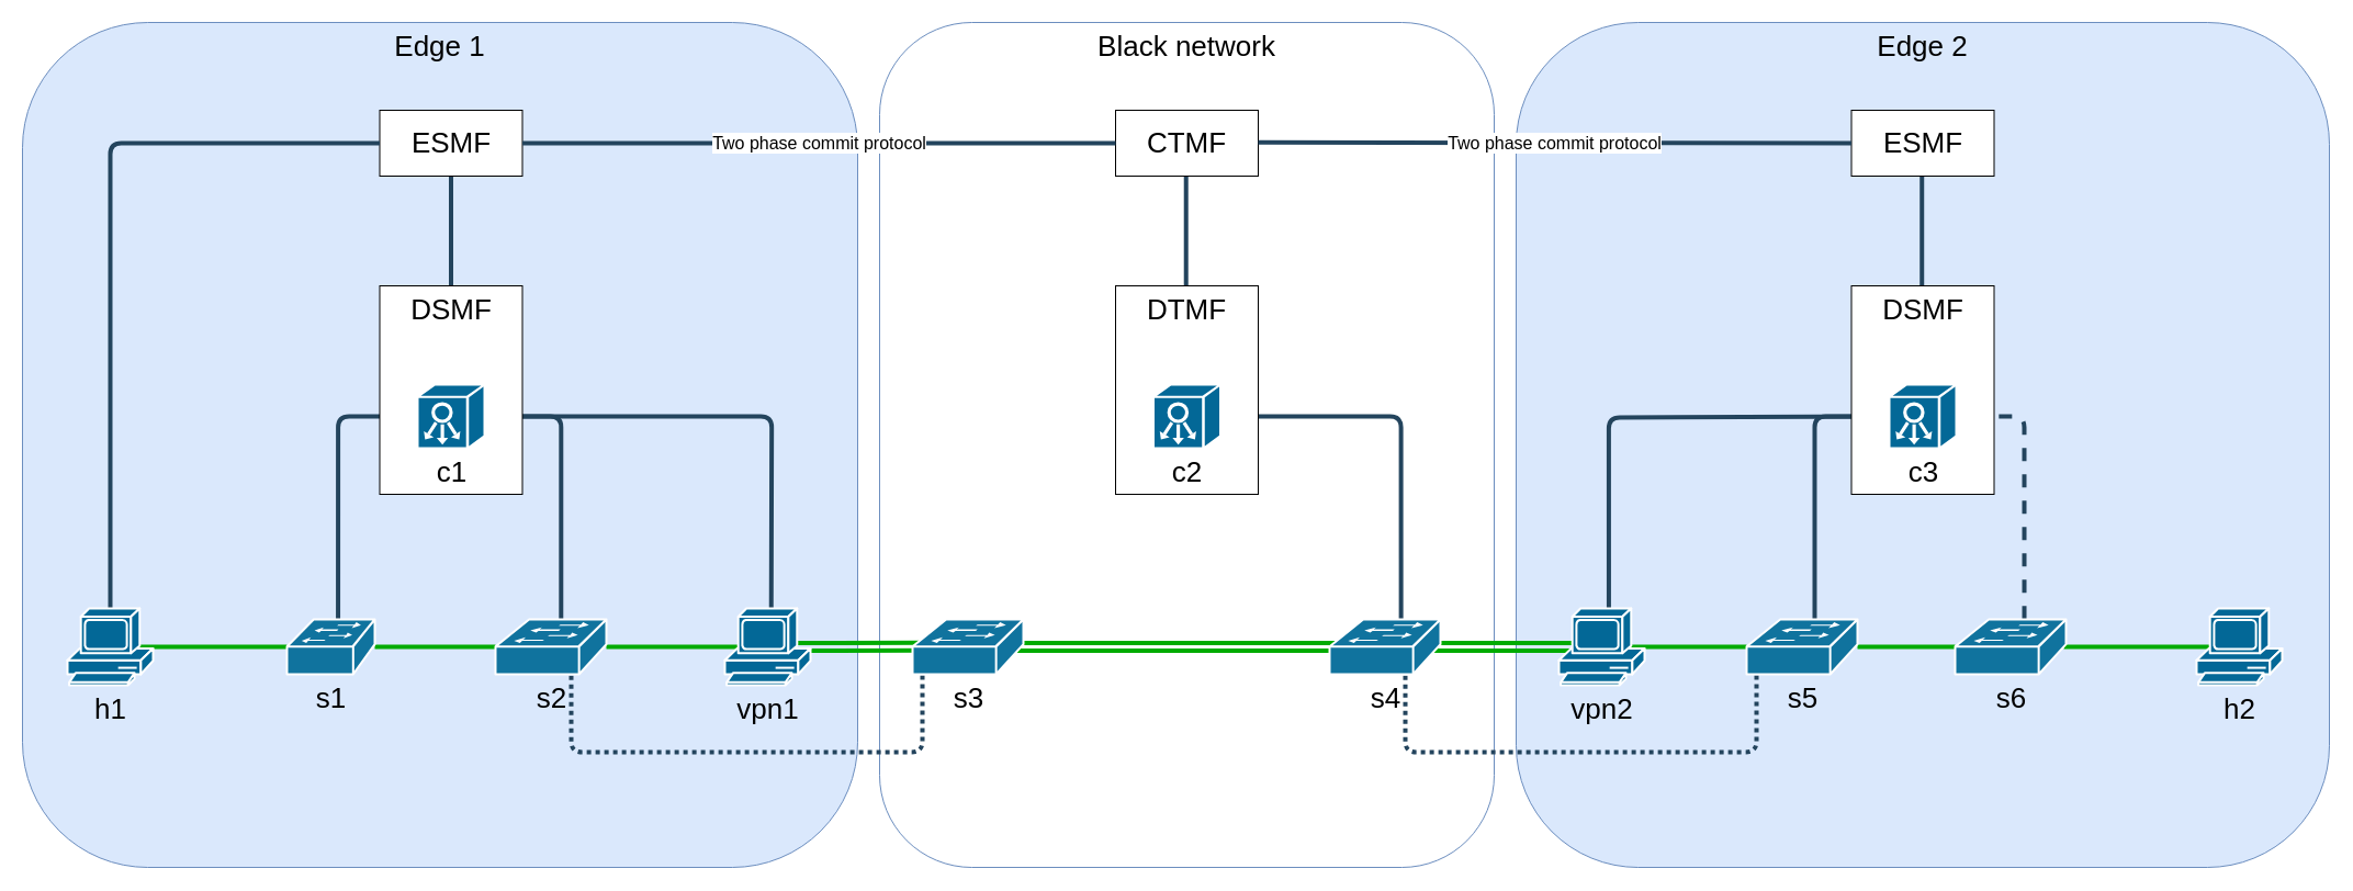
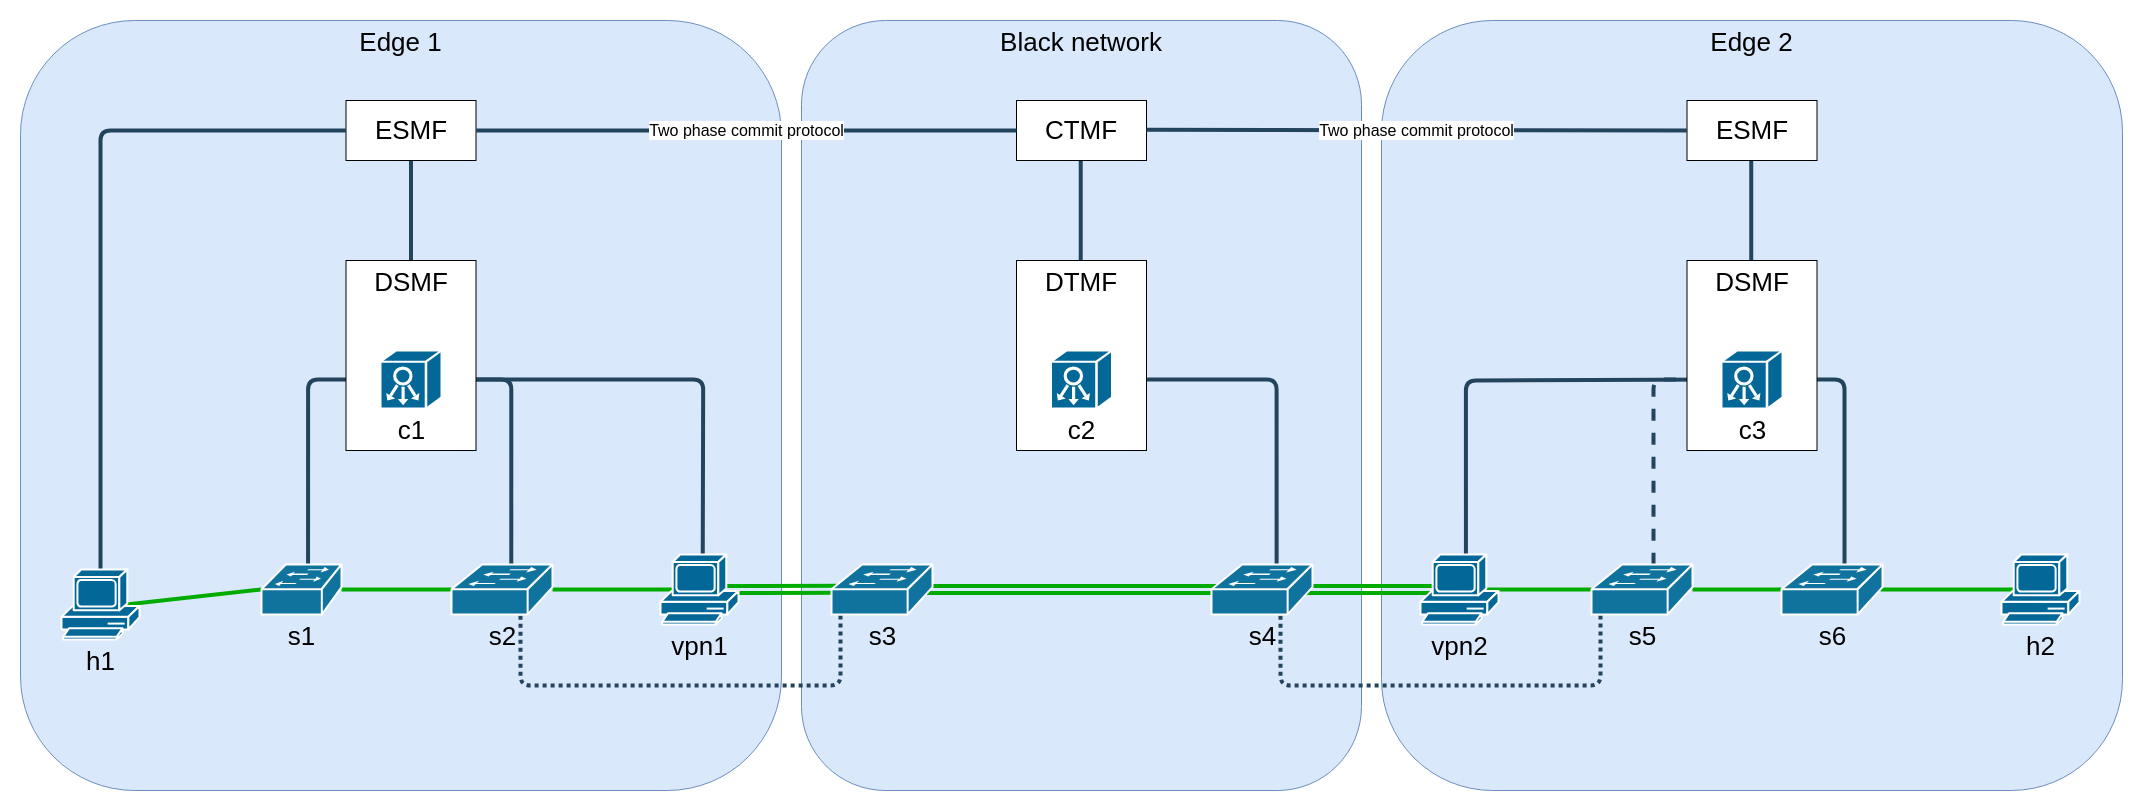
  <mxCell id="0" />
  <mxCell id="1" parent="0" />
  <mxCell id="2" value="Edge 2" style="rounded=1;whiteSpace=wrap;html=1;fillColor=#dae8fc;strokeColor=#6c8ebf;fontSize=26;verticalAlign=top;" parent="1" vertex="1"><mxGeometry x="1381" y="20" width="741" height="770" as="geometry" /></mxCell>
  <mxCell id="3" style="edgeStyle=orthogonalEdgeStyle;rounded=0;orthogonalLoop=1;jettySize=auto;html=1;exitX=0.5;exitY=0;exitDx=0;exitDy=0;exitPerimeter=0;entryX=0.5;entryY=1;entryDx=0;entryDy=0;endArrow=none;endFill=0;strokeWidth=4;strokeColor=#23445d;" parent="1" edge="1"><mxGeometry relative="1" as="geometry"><mxPoint x="1750.73" y="350" as="sourcePoint" /><mxPoint x="1750.73" y="160" as="targetPoint" /></mxGeometry></mxCell>
- <mxCell id="4" style="edgeStyle=orthogonalEdgeStyle;rounded=1;html=1;strokeColor=#23445D;endArrow=none;endFill=0;strokeWidth=4;exitX=0.624;exitY=-0.006;exitDx=0;exitDy=0;exitPerimeter=0;dashed=1;" parent="1" source="45" target="29" edge="1"><mxGeometry relative="1" as="geometry"><mxPoint x="731" y="679" as="sourcePoint" /><mxPoint x="642" y="679" as="targetPoint" /><Array as="points"><mxPoint x="1844" y="379" /></Array></mxGeometry></mxCell>
- <mxCell id="5" style="edgeStyle=orthogonalEdgeStyle;rounded=1;html=1;strokeColor=#23445D;endArrow=none;endFill=0;strokeWidth=4;exitX=0.614;exitY=0.007;exitDx=0;exitDy=0;exitPerimeter=0;" parent="1" source="40" target="29" edge="1"><mxGeometry relative="1" as="geometry"><mxPoint x="1540" y="862" as="sourcePoint" /><mxPoint x="1102" y="861" as="targetPoint" /><Array as="points"><mxPoint x="1653" y="379" /></Array></mxGeometry></mxCell>
+ <mxCell id="4" style="edgeStyle=orthogonalEdgeStyle;rounded=1;html=1;strokeColor=#23445D;endArrow=none;endFill=0;strokeWidth=4;exitX=0.624;exitY=-0.006;exitDx=0;exitDy=0;exitPerimeter=0;" parent="1" source="45" target="29" edge="1"><mxGeometry relative="1" as="geometry"><mxPoint x="731" y="679" as="sourcePoint" /><mxPoint x="642" y="679" as="targetPoint" /><Array as="points"><mxPoint x="1844" y="379" /></Array></mxGeometry></mxCell>
+ <mxCell id="5" style="edgeStyle=orthogonalEdgeStyle;rounded=1;html=1;strokeColor=#23445D;endArrow=none;endFill=0;strokeWidth=4;exitX=0.614;exitY=0.007;exitDx=0;exitDy=0;exitPerimeter=0;dashed=1;" parent="1" source="40" target="29" edge="1"><mxGeometry relative="1" as="geometry"><mxPoint x="1540" y="862" as="sourcePoint" /><mxPoint x="1102" y="861" as="targetPoint" /><Array as="points"><mxPoint x="1653" y="379" /></Array></mxGeometry></mxCell>
  <mxCell id="6" style="edgeStyle=orthogonalEdgeStyle;rounded=1;html=1;strokeColor=#23445D;endArrow=none;endFill=0;strokeWidth=4;exitX=0.638;exitY=-0.02;exitDx=0;exitDy=0;exitPerimeter=0;entryX=0;entryY=0.5;entryDx=0;entryDy=0;entryPerimeter=0;" parent="1" target="29" edge="1"><mxGeometry relative="1" as="geometry"><mxPoint x="1465.438" y="563" as="sourcePoint" /><mxPoint x="1102" y="861" as="targetPoint" /><Array as="points"><mxPoint x="1465" y="380" /></Array></mxGeometry></mxCell>
  <mxCell id="7" value="&lt;font style=&quot;font-size: 26px;&quot;&gt;DSMF&lt;/font&gt;" style="rounded=0;whiteSpace=wrap;html=1;verticalAlign=top;" parent="1" vertex="1"><mxGeometry x="1686.5" y="260" width="130" height="190" as="geometry" /></mxCell>
- <mxCell id="8" value="Black network" style="rounded=1;whiteSpace=wrap;html=1;fillColor=#ffffff;strokeColor=#6c8ebf;fontSize=26;verticalAlign=top;" parent="1" vertex="1"><mxGeometry x="801" y="20" width="560" height="770" as="geometry" /></mxCell>
+ <mxCell id="8" value="Black network" style="rounded=1;whiteSpace=wrap;html=1;fillColor=#dae8fc;strokeColor=#6c8ebf;fontSize=26;verticalAlign=top;" parent="1" vertex="1"><mxGeometry x="801" y="20" width="560" height="770" as="geometry" /></mxCell>
  <mxCell id="9" style="edgeStyle=orthogonalEdgeStyle;rounded=1;html=1;strokeColor=#23445D;endArrow=none;endFill=0;strokeWidth=4;exitX=1;exitY=0.5;exitDx=0;exitDy=0;exitPerimeter=0;entryX=0.645;entryY=0.009;entryDx=0;entryDy=0;entryPerimeter=0;" parent="1" source="35" target="41" edge="1"><mxGeometry relative="1" as="geometry"><mxPoint x="1102" y="861" as="sourcePoint" /><mxPoint x="602" y="639" as="targetPoint" /></mxGeometry></mxCell>
  <mxCell id="10" style="edgeStyle=orthogonalEdgeStyle;rounded=0;orthogonalLoop=1;jettySize=auto;html=1;exitX=0.5;exitY=0;exitDx=0;exitDy=0;exitPerimeter=0;entryX=0.5;entryY=1;entryDx=0;entryDy=0;endArrow=none;endFill=0;strokeWidth=4;strokeColor=#23445d;" parent="1" edge="1"><mxGeometry relative="1" as="geometry"><mxPoint x="1080.23" y="350" as="sourcePoint" /><mxPoint x="1080.23" y="160" as="targetPoint" /></mxGeometry></mxCell>
  <mxCell id="11" value="&lt;font style=&quot;font-size: 26px;&quot;&gt;DTMF&lt;/font&gt;" style="rounded=0;whiteSpace=wrap;html=1;verticalAlign=top;" parent="1" vertex="1"><mxGeometry x="1016" y="260" width="130" height="190" as="geometry" /></mxCell>
  <mxCell id="12" value="&lt;font style=&quot;font-size: 26px;&quot;&gt;Edge 1&lt;br&gt;&lt;/font&gt;" style="rounded=1;whiteSpace=wrap;html=1;fillColor=#dae8fc;strokeColor=#6c8ebf;verticalAlign=top;" parent="1" vertex="1"><mxGeometry x="20" y="20" width="761" height="770" as="geometry" /></mxCell>
  <mxCell id="13" style="edgeStyle=orthogonalEdgeStyle;rounded=1;html=1;strokeColor=#23445D;endArrow=none;endFill=0;strokeWidth=4;exitX=0.592;exitY=0.056;exitDx=0;exitDy=0;exitPerimeter=0;entryX=1;entryY=0.5;entryDx=0;entryDy=0;entryPerimeter=0;" parent="1" source="43" target="30" edge="1"><mxGeometry relative="1" as="geometry"><mxPoint x="661" y="609" as="sourcePoint" /><mxPoint x="572" y="609" as="targetPoint" /><Array as="points"><mxPoint x="511" y="379" /></Array></mxGeometry></mxCell>
  <mxCell id="14" style="edgeStyle=orthogonalEdgeStyle;rounded=1;html=1;strokeColor=#23445D;endArrow=none;endFill=0;strokeWidth=4;entryX=0.606;entryY=0.075;entryDx=0;entryDy=0;entryPerimeter=0;exitX=1;exitY=0.5;exitDx=0;exitDy=0;exitPerimeter=0;" parent="1" source="30" edge="1"><mxGeometry relative="1" as="geometry"><mxPoint x="671" y="619" as="sourcePoint" /><mxPoint x="702.206" y="567.75" as="targetPoint" /></mxGeometry></mxCell>
  <mxCell id="15" style="edgeStyle=orthogonalEdgeStyle;rounded=1;html=1;strokeColor=#23445D;endArrow=none;endFill=0;strokeWidth=4;exitX=0;exitY=0.5;exitDx=0;exitDy=0;exitPerimeter=0;entryX=0.582;entryY=0.05;entryDx=0;entryDy=0;entryPerimeter=0;" parent="1" source="30" target="44" edge="1"><mxGeometry relative="1" as="geometry"><mxPoint x="600" y="822" as="sourcePoint" /><mxPoint x="511" y="822" as="targetPoint" /></mxGeometry></mxCell>
  <mxCell id="16" style="edgeStyle=orthogonalEdgeStyle;rounded=0;orthogonalLoop=1;jettySize=auto;html=1;exitX=0.5;exitY=0;exitDx=0;exitDy=0;exitPerimeter=0;entryX=0.5;entryY=1;entryDx=0;entryDy=0;endArrow=none;endFill=0;strokeWidth=4;strokeColor=#23445d;" parent="1" source="30" target="27" edge="1"><mxGeometry relative="1" as="geometry" /></mxCell>
  <mxCell id="17" value="&lt;font style=&quot;font-size: 26px;&quot;&gt;DSMF&lt;/font&gt;" style="rounded=0;whiteSpace=wrap;html=1;verticalAlign=top;" parent="1" vertex="1"><mxGeometry x="345.5" y="260" width="130" height="190" as="geometry" /></mxCell>
  <mxCell id="18" style="edgeStyle=none;rounded=1;html=1;strokeColor=#00AB00;endArrow=none;endFill=0;strokeWidth=4" parent="1" target="44" edge="1"><mxGeometry relative="1" as="geometry"><mxPoint x="451" y="589" as="sourcePoint" /></mxGeometry></mxCell>
  <mxCell id="19" style="edgeStyle=none;rounded=1;html=1;strokeColor=#00AB00;endArrow=none;endFill=0;strokeWidth=4;exitX=0.16;exitY=0.5;exitDx=0;exitDy=0;exitPerimeter=0;" parent="1" source="36" target="43" edge="1"><mxGeometry relative="1" as="geometry"><mxPoint x="641" y="589" as="sourcePoint" /></mxGeometry></mxCell>
  <mxCell id="20" style="edgeStyle=none;rounded=1;html=1;strokeColor=#00AB00;endArrow=none;endFill=0;strokeWidth=4;entryX=0.83;entryY=0.5;entryDx=0;entryDy=0;entryPerimeter=0;shape=link;exitX=0.103;exitY=0.497;exitDx=0;exitDy=0;exitPerimeter=0;" parent="1" source="42" target="36" edge="1"><mxGeometry relative="1" as="geometry"><mxPoint x="831" y="589" as="sourcePoint" /><mxPoint x="742" y="589" as="targetPoint" /></mxGeometry></mxCell>
  <mxCell id="21" style="edgeStyle=none;rounded=1;html=1;strokeColor=#00AB00;endArrow=none;endFill=0;strokeWidth=4;shape=link;exitX=0.152;exitY=0.5;exitDx=0;exitDy=0;exitPerimeter=0;" parent="1" source="41" edge="1"><mxGeometry relative="1" as="geometry"><mxPoint x="1031.908" y="589.2" as="sourcePoint" /><mxPoint x="923" y="588.949" as="targetPoint" /></mxGeometry></mxCell>
  <mxCell id="22" style="edgeStyle=none;rounded=1;html=1;strokeColor=#00AB00;endArrow=none;endFill=0;strokeWidth=4;exitX=0.16;exitY=0.5;exitDx=0;exitDy=0;exitPerimeter=0;shape=link;" parent="1" source="37" edge="1"><mxGeometry relative="1" as="geometry"><mxPoint x="1421.48" y="589" as="sourcePoint" /><mxPoint x="1301" y="589" as="targetPoint" /></mxGeometry></mxCell>
  <mxCell id="23" style="edgeStyle=none;rounded=1;html=1;strokeColor=#00AB00;endArrow=none;endFill=0;strokeWidth=4;entryX=0.83;entryY=0.5;entryDx=0;entryDy=0;entryPerimeter=0;" parent="1" target="37" edge="1"><mxGeometry relative="1" as="geometry"><mxPoint x="1591" y="589" as="sourcePoint" /><mxPoint x="1502" y="589" as="targetPoint" /></mxGeometry></mxCell>
  <mxCell id="24" style="edgeStyle=none;rounded=1;html=1;strokeColor=#00AB00;endArrow=none;endFill=0;strokeWidth=4" parent="1" target="40" edge="1"><mxGeometry relative="1" as="geometry"><mxPoint x="1781" y="589" as="sourcePoint" /></mxGeometry></mxCell>
  <mxCell id="25" style="edgeStyle=none;rounded=1;html=1;strokeColor=#00AB00;endArrow=none;endFill=0;strokeWidth=4;exitX=0;exitY=0.5;exitDx=0;exitDy=0;exitPerimeter=0;entryX=0.83;entryY=0.5;entryDx=0;entryDy=0;entryPerimeter=0;" parent="1" source="44" target="47" edge="1"><mxGeometry relative="1" as="geometry"><mxPoint x="261" y="588.5" as="sourcePoint" /><mxPoint x="172" y="588.5" as="targetPoint" /></mxGeometry></mxCell>
  <mxCell id="26" style="edgeStyle=none;rounded=1;html=1;strokeColor=#00AB00;endArrow=none;endFill=0;strokeWidth=4;exitX=0.98;exitY=0.5;exitDx=0;exitDy=0;exitPerimeter=0;entryX=0.16;entryY=0.5;entryDx=0;entryDy=0;entryPerimeter=0;" parent="1" source="45" target="46" edge="1"><mxGeometry relative="1" as="geometry"><mxPoint x="2201" y="589" as="sourcePoint" /><mxPoint x="2112" y="588.5" as="targetPoint" /></mxGeometry></mxCell>
  <mxCell id="27" value="&lt;font style=&quot;font-size: 26px;&quot;&gt;ESMF&lt;/font&gt;" style="rounded=0;whiteSpace=wrap;html=1;" parent="1" vertex="1"><mxGeometry x="345.5" y="100" width="130" height="60" as="geometry" /></mxCell>
  <mxCell id="28" style="edgeStyle=orthogonalEdgeStyle;rounded=1;html=1;strokeColor=#23445D;endArrow=none;endFill=0;strokeWidth=4;entryX=0.5;entryY=0;entryDx=0;entryDy=0;entryPerimeter=0;" parent="1" source="27" target="47" edge="1"><mxGeometry relative="1" as="geometry"><mxPoint x="239" y="495.5" as="sourcePoint" /><mxPoint x="100" y="434" as="targetPoint" /></mxGeometry></mxCell>
  <mxCell id="29" value="c3" style="shape=mxgraph.cisco.controllers_and_modules.system_controller;sketch=0;html=1;pointerEvents=1;dashed=0;fillColor=#036897;strokeColor=#ffffff;strokeWidth=2;verticalLabelPosition=bottom;verticalAlign=top;align=center;outlineConnect=0;fontSize=26;" parent="1" vertex="1"><mxGeometry x="1721" y="350" width="61" height="58" as="geometry" /></mxCell>
  <mxCell id="30" value="c1" style="shape=mxgraph.cisco.controllers_and_modules.system_controller;sketch=0;html=1;pointerEvents=1;dashed=0;fillColor=#036897;strokeColor=#ffffff;strokeWidth=2;verticalLabelPosition=bottom;verticalAlign=top;align=center;outlineConnect=0;fontSize=26;" parent="1" vertex="1"><mxGeometry x="380" y="350" width="61" height="58" as="geometry" /></mxCell>
  <mxCell id="31" value="&lt;font style=&quot;font-size: 26px;&quot;&gt;ESMF&lt;/font&gt;" style="rounded=0;whiteSpace=wrap;html=1;" parent="1" vertex="1"><mxGeometry x="1686.5" y="100" width="130" height="60" as="geometry" /></mxCell>
  <mxCell id="32" value="&lt;font style=&quot;font-size: 26px;&quot;&gt;CTMF&lt;/font&gt;" style="rounded=0;whiteSpace=wrap;html=1;" parent="1" vertex="1"><mxGeometry x="1016" y="100" width="130" height="60" as="geometry" /></mxCell>
  <mxCell id="33" value="Two phase commit protocol" style="edgeStyle=orthogonalEdgeStyle;rounded=1;html=1;strokeColor=#23445D;endArrow=none;endFill=0;strokeWidth=4;exitX=1;exitY=0.5;exitDx=0;exitDy=0;entryX=0;entryY=0.5;entryDx=0;entryDy=0;fontSize=16;" parent="1" source="27" target="32" edge="1"><mxGeometry relative="1" as="geometry"><mxPoint x="340" y="140" as="sourcePoint" /><mxPoint x="110" y="444" as="targetPoint" /></mxGeometry></mxCell>
  <mxCell id="34" value="Two phase commit protocol" style="edgeStyle=orthogonalEdgeStyle;rounded=1;html=1;strokeColor=#23445D;endArrow=none;endFill=0;strokeWidth=4;exitX=1;exitY=0.5;exitDx=0;exitDy=0;fontSize=16;" parent="1" target="31" edge="1"><mxGeometry relative="1" as="geometry"><mxPoint x="1146" y="129.17" as="sourcePoint" /><mxPoint x="1621" y="130" as="targetPoint" /></mxGeometry></mxCell>
  <mxCell id="35" value="c2" style="shape=mxgraph.cisco.controllers_and_modules.system_controller;sketch=0;html=1;pointerEvents=1;dashed=0;fillColor=#036897;strokeColor=#ffffff;strokeWidth=2;verticalLabelPosition=bottom;verticalAlign=top;align=center;outlineConnect=0;fontSize=26;" parent="1" vertex="1"><mxGeometry x="1050.5" y="350" width="61" height="58" as="geometry" /></mxCell>
  <mxCell id="36" value="vpn1" style="shape=mxgraph.cisco.computers_and_peripherals.pc;sketch=0;html=1;pointerEvents=1;dashed=0;fillColor=#036897;strokeColor=#ffffff;strokeWidth=2;verticalLabelPosition=bottom;verticalAlign=top;align=center;outlineConnect=0;fontColor=#000000;fontSize=26;" parent="1" vertex="1"><mxGeometry x="660" y="554" width="78" height="70" as="geometry" /></mxCell>
  <mxCell id="37" value="vpn2" style="shape=mxgraph.cisco.computers_and_peripherals.pc;sketch=0;html=1;pointerEvents=1;dashed=0;fillColor=#036897;strokeColor=#ffffff;strokeWidth=2;verticalLabelPosition=bottom;verticalAlign=top;align=center;outlineConnect=0;fontColor=#000000;fontSize=26;" parent="1" vertex="1"><mxGeometry x="1420" y="554" width="78" height="70" as="geometry" /></mxCell>
  <mxCell id="38" value="" style="endArrow=none;html=1;strokeWidth=4;rounded=1;strokeColor=#23445d;dashed=1;dashPattern=1 1;" edge="1" parent="1"><mxGeometry width="50" height="50" relative="1" as="geometry"><mxPoint x="840" y="615" as="sourcePoint" /><mxPoint x="520" y="615" as="targetPoint" /><Array as="points"><mxPoint x="840" y="685" /><mxPoint x="520" y="685" /></Array></mxGeometry></mxCell>
  <mxCell id="39" value="" style="endArrow=none;html=1;strokeWidth=4;rounded=1;strokeColor=#23445d;dashed=1;dashPattern=1 1;" edge="1" parent="1"><mxGeometry width="50" height="50" relative="1" as="geometry"><mxPoint x="1600" y="615" as="sourcePoint" /><mxPoint x="1280" y="615" as="targetPoint" /><Array as="points"><mxPoint x="1600" y="685" /><mxPoint x="1280" y="685" /></Array></mxGeometry></mxCell>
  <mxCell id="40" value="s5" style="shape=mxgraph.cisco.switches.workgroup_switch;html=1;dashed=0;fillColor=#10739E;strokeColor=#ffffff;strokeWidth=2;verticalLabelPosition=bottom;verticalAlign=top;fontFamily=Helvetica;fontSize=26;fontColor=#000000;" parent="1" vertex="1"><mxGeometry x="1591" y="564" width="101" height="50" as="geometry" /></mxCell>
  <mxCell id="41" value="s4" style="shape=mxgraph.cisco.switches.workgroup_switch;html=1;dashed=0;fillColor=#10739E;strokeColor=#ffffff;strokeWidth=2;verticalLabelPosition=bottom;verticalAlign=top;fontFamily=Helvetica;fontSize=26;fontColor=#000000;" parent="1" vertex="1"><mxGeometry x="1211" y="564" width="101" height="50" as="geometry" /></mxCell>
  <mxCell id="42" value="s3" style="shape=mxgraph.cisco.switches.workgroup_switch;html=1;dashed=0;fillColor=#10739E;strokeColor=#ffffff;strokeWidth=2;verticalLabelPosition=bottom;verticalAlign=top;fontFamily=Helvetica;fontSize=26;fontColor=#000000;" parent="1" vertex="1"><mxGeometry x="831" y="564" width="101" height="50" as="geometry" /></mxCell>
  <mxCell id="43" value="s2" style="shape=mxgraph.cisco.switches.workgroup_switch;html=1;dashed=0;fillColor=#10739E;strokeColor=#ffffff;strokeWidth=2;verticalLabelPosition=bottom;verticalAlign=top;fontFamily=Helvetica;fontSize=26;fontColor=#000000;" parent="1" vertex="1"><mxGeometry x="451" y="564" width="101" height="50" as="geometry" /></mxCell>
  <mxCell id="44" value="&lt;font color=&quot;#000000&quot;&gt;s1&lt;/font&gt;" style="shape=mxgraph.cisco.switches.workgroup_switch;html=1;dashed=0;fillColor=#10739E;strokeColor=#ffffff;strokeWidth=2;verticalLabelPosition=bottom;verticalAlign=top;fontFamily=Helvetica;fontSize=26;fontColor=#FFB366" parent="1" vertex="1"><mxGeometry x="261" y="564" width="80" height="50" as="geometry" /></mxCell>
  <mxCell id="45" value="s6" style="shape=mxgraph.cisco.switches.workgroup_switch;html=1;dashed=0;fillColor=#10739E;strokeColor=#ffffff;strokeWidth=2;verticalLabelPosition=bottom;verticalAlign=top;fontFamily=Helvetica;fontSize=26;fontColor=#000000;" parent="1" vertex="1"><mxGeometry x="1781" y="564" width="101" height="50" as="geometry" /></mxCell>
  <mxCell id="46" value="h2" style="shape=mxgraph.cisco.computers_and_peripherals.pc;sketch=0;html=1;pointerEvents=1;dashed=0;fillColor=#036897;strokeColor=#ffffff;strokeWidth=2;verticalLabelPosition=bottom;verticalAlign=top;align=center;outlineConnect=0;fontColor=#000000;fontSize=26;" parent="1" vertex="1"><mxGeometry x="2001" y="554" width="78" height="70" as="geometry" /></mxCell>
- <mxCell id="47" value="h1" style="shape=mxgraph.cisco.computers_and_peripherals.pc;sketch=0;html=1;pointerEvents=1;dashed=0;fillColor=#036897;strokeColor=#ffffff;strokeWidth=2;verticalLabelPosition=bottom;verticalAlign=top;align=center;outlineConnect=0;fontColor=#000000;fontSize=26;" parent="1" vertex="1"><mxGeometry x="61" y="554" width="78" height="70" as="geometry" /></mxCell>
+ <mxCell id="47" value="h1" style="shape=mxgraph.cisco.computers_and_peripherals.pc;sketch=0;html=1;pointerEvents=1;dashed=0;fillColor=#036897;strokeColor=#ffffff;strokeWidth=2;verticalLabelPosition=bottom;verticalAlign=top;align=center;outlineConnect=0;fontColor=#000000;fontSize=26;" parent="1" vertex="1"><mxGeometry x="61" y="569" width="78" height="70" as="geometry" /></mxCell>
